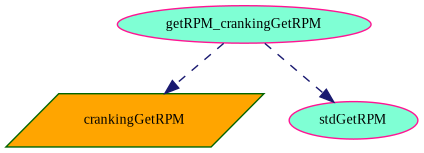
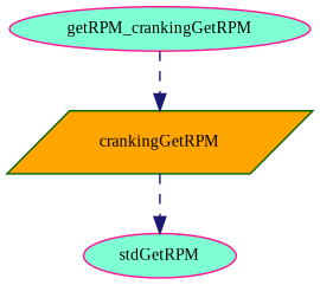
  digraph {
    fontname="Liberation Serif"
    rankdir=TB
    node [color=deeppink fillcolor=aquamarine fontname="Liberation Serif" fontsize=10 shape=ellipse style=filled]
    edge [color=midnightblue fontname="Liberation Serif" fontsize=10 labelfontname=Helvetica labelfontsize=10 style=dashed]
    n1 [fontcolor=black height=0.2 label=getRPM_crankingGetRPM width=0.4]
    n2 [color=darkgreen fillcolor=orange height=0.2 label=crankingGetRPM shape=parallelogram width=0.4]
    n3 [height=0.2 label=stdGetRPM width=0.4]
    n1 -> n2
-   n1 -> n3
+   n2 -> n3
  }
